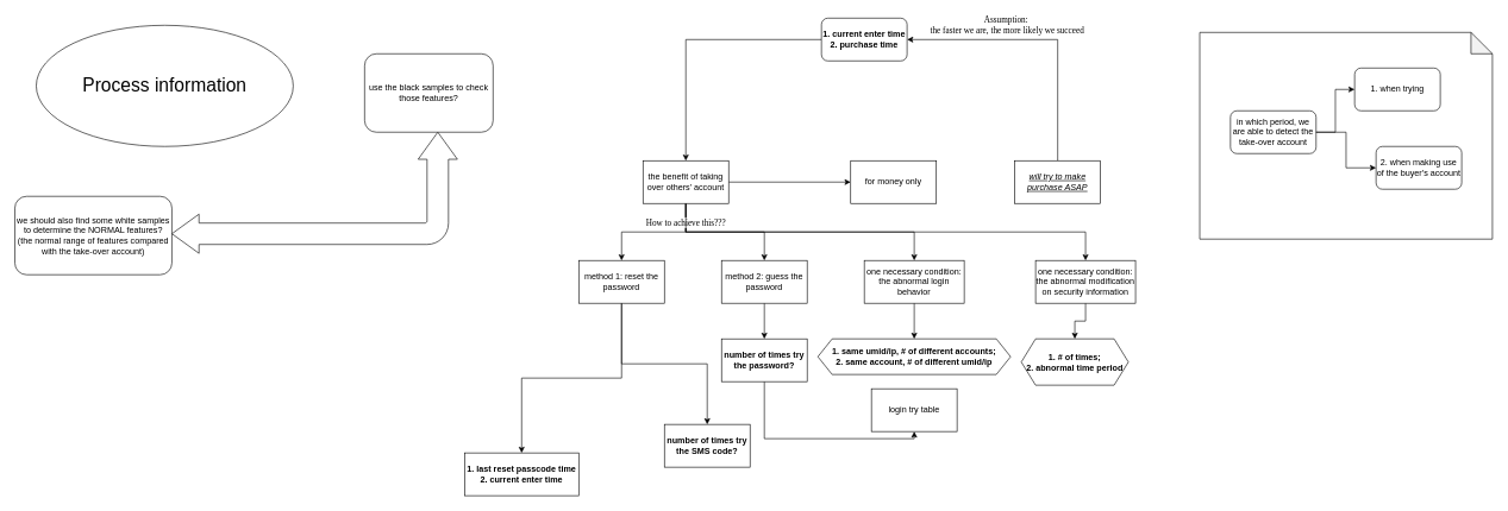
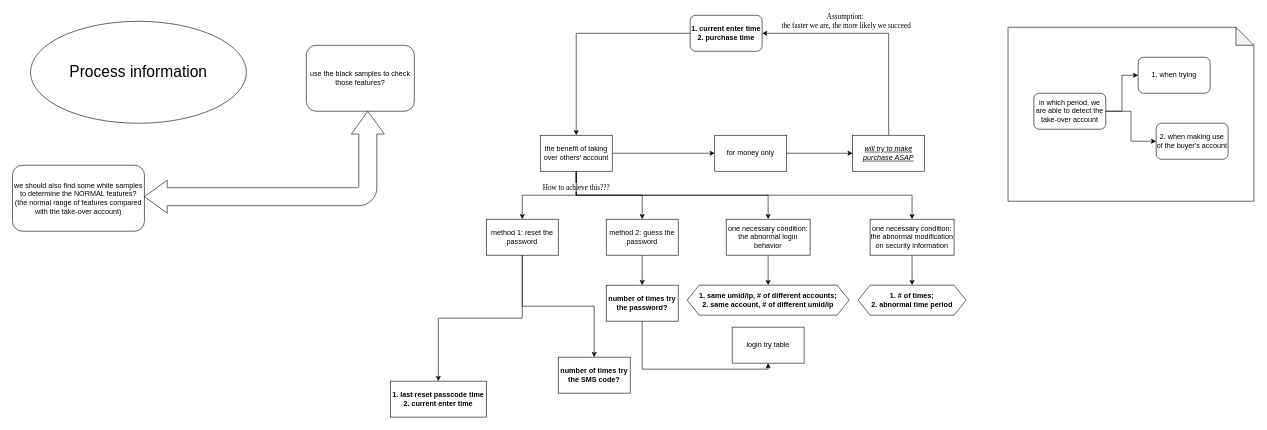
  <mxCell id="0" />
  <mxCell id="1" parent="0" />
  <mxCell id="2" style="edgeStyle=orthogonalEdgeStyle;rounded=0;orthogonalLoop=1;jettySize=auto;html=1;entryX=0.5;entryY=0;entryDx=0;entryDy=0;" parent="1" source="8" target="11" edge="1"><mxGeometry relative="1" as="geometry" /></mxCell>
  <mxCell id="3" style="edgeStyle=orthogonalEdgeStyle;rounded=0;orthogonalLoop=1;jettySize=auto;html=1;entryX=0.5;entryY=0;entryDx=0;entryDy=0;" parent="1" source="8" target="14" edge="1"><mxGeometry relative="1" as="geometry"><Array as="points"><mxPoint x="960" y="325" /><mxPoint x="1070" y="325" /></Array></mxGeometry></mxCell>
  <mxCell id="4" style="edgeStyle=orthogonalEdgeStyle;rounded=0;orthogonalLoop=1;jettySize=auto;html=1;entryX=0;entryY=0.5;entryDx=0;entryDy=0;" parent="1" source="8" target="16" edge="1"><mxGeometry relative="1" as="geometry"><mxPoint x="1430" y="305" as="targetPoint" /></mxGeometry></mxCell>
  <mxCell id="5" style="edgeStyle=orthogonalEdgeStyle;rounded=0;orthogonalLoop=1;jettySize=auto;html=1;fontFamily=Times New Roman;fontSize=12;" edge="1" parent="1" source="8"><mxGeometry relative="1" as="geometry"><mxPoint x="1280" y="365" as="targetPoint" /><Array as="points"><mxPoint x="960" y="325" /><mxPoint x="1280" y="325" /></Array></mxGeometry></mxCell>
  <mxCell id="6" value="How to achieve this???" style="edgeLabel;html=1;align=center;verticalAlign=middle;resizable=0;points=[];fontSize=12;fontFamily=Times New Roman;" vertex="1" connectable="0" parent="5"><mxGeometry x="-0.87" y="-1" relative="1" as="geometry"><mxPoint as="offset" /></mxGeometry></mxCell>
  <mxCell id="7" style="edgeStyle=orthogonalEdgeStyle;rounded=0;orthogonalLoop=1;jettySize=auto;html=1;fontFamily=Helvetica;fontSize=12;" edge="1" parent="1" source="8"><mxGeometry relative="1" as="geometry"><mxPoint x="1520" y="365" as="targetPoint" /><Array as="points"><mxPoint x="960" y="325" /><mxPoint x="1520" y="325" /></Array></mxGeometry></mxCell>
  <mxCell id="8" value="the benefit of taking over others' account" style="rounded=0;whiteSpace=wrap;html=1;" parent="1" vertex="1"><mxGeometry x="900" y="225" width="120" height="60" as="geometry" /></mxCell>
  <mxCell id="9" value="" style="edgeStyle=orthogonalEdgeStyle;rounded=0;orthogonalLoop=1;jettySize=auto;html=1;" parent="1" source="11" target="12" edge="1"><mxGeometry relative="1" as="geometry" /></mxCell>
  <mxCell id="10" style="edgeStyle=orthogonalEdgeStyle;rounded=0;orthogonalLoop=1;jettySize=auto;html=1;entryX=0.5;entryY=0;entryDx=0;entryDy=0;" edge="1" parent="1" source="11" target="23"><mxGeometry relative="1" as="geometry"><mxPoint x="870" y="735" as="targetPoint" /><Array as="points" /></mxGeometry></mxCell>
  <mxCell id="11" value="method 1: reset the password" style="whiteSpace=wrap;html=1;rounded=0;" parent="1" vertex="1"><mxGeometry x="810" y="365" width="120" height="60" as="geometry" /></mxCell>
  <mxCell id="12" value="number of times try the SMS code?" style="whiteSpace=wrap;html=1;rounded=0;fontStyle=1" parent="1" vertex="1"><mxGeometry x="930" y="595" width="120" height="60" as="geometry" /></mxCell>
  <mxCell id="13" value="" style="edgeStyle=orthogonalEdgeStyle;rounded=0;orthogonalLoop=1;jettySize=auto;html=1;" edge="1" parent="1" source="14" target="22"><mxGeometry relative="1" as="geometry" /></mxCell>
  <mxCell id="14" value="method 2: guess the password" style="whiteSpace=wrap;html=1;rounded=0;" parent="1" vertex="1"><mxGeometry x="1010" y="365" width="120" height="60" as="geometry" /></mxCell>
+ <mxCell id="15" value="" style="edgeStyle=orthogonalEdgeStyle;rounded=0;orthogonalLoop=1;jettySize=auto;html=1;" edge="1" parent="1" source="16" target="20"><mxGeometry relative="1" as="geometry" /></mxCell>
  <mxCell id="16" value="for money only" style="rounded=0;whiteSpace=wrap;html=1;" parent="1" vertex="1"><mxGeometry x="1191" y="225" width="120" height="60" as="geometry" /></mxCell>
  <mxCell id="17" value="use the black samples to check those features?" style="rounded=1;whiteSpace=wrap;html=1;" parent="1" vertex="1"><mxGeometry x="510" y="75" width="180" height="110" as="geometry" /></mxCell>
  <mxCell id="18" value="we should also find some white samples to determine the NORMAL features?&lt;br&gt;(the normal range of features compared with the take-over account)" style="rounded=1;whiteSpace=wrap;html=1;" parent="1" vertex="1"><mxGeometry x="20" y="275" width="220" height="110" as="geometry" /></mxCell>
  <mxCell id="19" style="edgeStyle=orthogonalEdgeStyle;rounded=0;orthogonalLoop=1;jettySize=auto;html=1;entryX=1;entryY=0.5;entryDx=0;entryDy=0;" edge="1" parent="1" source="20" target="25"><mxGeometry relative="1" as="geometry"><Array as="points"><mxPoint x="1481" y="55" /></Array></mxGeometry></mxCell>
  <mxCell id="20" value="will try to make purchase ASAP" style="rounded=0;whiteSpace=wrap;html=1;fontStyle=6" vertex="1" parent="1"><mxGeometry x="1421" y="225" width="120" height="60" as="geometry" /></mxCell>
  <mxCell id="21" style="edgeStyle=orthogonalEdgeStyle;rounded=0;orthogonalLoop=1;jettySize=auto;html=1;fontFamily=Helvetica;fontSize=12;" edge="1" parent="1" source="22" target="41"><mxGeometry relative="1" as="geometry"><Array as="points"><mxPoint x="1070" y="615" /></Array></mxGeometry></mxCell>
  <mxCell id="22" value="number of times try the password?" style="whiteSpace=wrap;html=1;rounded=0;fontStyle=1" vertex="1" parent="1"><mxGeometry x="1010" y="475" width="120" height="60" as="geometry" /></mxCell>
  <mxCell id="23" value="1. last reset passcode time&lt;br&gt;2. current enter time" style="rounded=0;whiteSpace=wrap;html=1;fontStyle=1" vertex="1" parent="1"><mxGeometry x="650" y="635" width="160" height="60" as="geometry" /></mxCell>
  <mxCell id="24" style="edgeStyle=orthogonalEdgeStyle;rounded=0;orthogonalLoop=1;jettySize=auto;html=1;" edge="1" parent="1" source="25" target="8"><mxGeometry relative="1" as="geometry" /></mxCell>
  <mxCell id="25" value="1. current enter time&lt;br&gt;2. purchase time" style="rounded=1;whiteSpace=wrap;html=1;fontStyle=1" vertex="1" parent="1"><mxGeometry x="1150" y="25" width="120" height="60" as="geometry" /></mxCell>
  <mxCell id="26" value="&lt;font style=&quot;font-size: 26px;&quot;&gt;Process information&lt;/font&gt;" style="ellipse;whiteSpace=wrap;html=1;" vertex="1" parent="1"><mxGeometry x="50" y="35" width="360" height="170" as="geometry" /></mxCell>
  <mxCell id="27" value="" style="html=1;shadow=0;dashed=0;align=center;verticalAlign=middle;shape=mxgraph.arrows2.bendDoubleArrow;dy=15;dx=38;arrowHead=55;rounded=1;fontSize=26;rotation=-180;" vertex="1" parent="1"><mxGeometry x="240" y="185" width="400" height="170" as="geometry" /></mxCell>
  <mxCell id="28" value="" style="shape=note;whiteSpace=wrap;html=1;backgroundOutline=1;darkOpacity=0.05;fontSize=26;container=1;" vertex="1" parent="1"><mxGeometry x="1680" y="45" width="410" height="290" as="geometry"><mxRectangle x="910" y="-1080" width="50" height="40" as="alternateBounds" /></mxGeometry></mxCell>
  <mxCell id="29" value="in which period, we are able to detect the take-over account" style="rounded=1;whiteSpace=wrap;html=1;" parent="28" vertex="1"><mxGeometry x="43" y="110" width="120" height="60" as="geometry" /></mxCell>
  <mxCell id="30" value="1. when trying" style="whiteSpace=wrap;html=1;rounded=1;" parent="28" vertex="1"><mxGeometry x="217" y="50" width="120" height="60" as="geometry" /></mxCell>
  <mxCell id="31" value="" style="edgeStyle=orthogonalEdgeStyle;rounded=0;orthogonalLoop=1;jettySize=auto;html=1;" parent="28" source="29" target="30" edge="1"><mxGeometry relative="1" as="geometry" /></mxCell>
  <mxCell id="32" value="2. when making use of the buyer's account" style="rounded=1;whiteSpace=wrap;html=1;" parent="28" vertex="1"><mxGeometry x="247" y="160" width="120" height="60" as="geometry" /></mxCell>
  <mxCell id="33" style="edgeStyle=orthogonalEdgeStyle;rounded=0;orthogonalLoop=1;jettySize=auto;html=1;" parent="28" source="29" target="32" edge="1"><mxGeometry relative="1" as="geometry"><mxPoint x="203" y="240" as="targetPoint" /></mxGeometry></mxCell>
  <mxCell id="34" value="&lt;font style=&quot;font-size: 12px;&quot;&gt;Assumption:&amp;nbsp;&lt;br&gt;the faster we are, the more likely we succeed&lt;/font&gt;" style="text;html=1;align=center;verticalAlign=middle;resizable=0;points=[];autosize=1;strokeColor=none;fillColor=none;fontSize=8;fontFamily=Times New Roman;" vertex="1" parent="1"><mxGeometry x="1295" y="20" width="230" height="30" as="geometry" /></mxCell>
  <mxCell id="35" value="" style="edgeStyle=orthogonalEdgeStyle;rounded=0;orthogonalLoop=1;jettySize=auto;html=1;fontFamily=Times New Roman;fontSize=12;" edge="1" parent="1" source="36" target="37"><mxGeometry relative="1" as="geometry" /></mxCell>
  <mxCell id="36" value="&lt;font&gt;one necessary condition:&lt;br&gt;the abnormal login behavior&lt;/font&gt;" style="rounded=0;whiteSpace=wrap;html=1;fontFamily=Helvetica;fontSize=12;" vertex="1" parent="1"><mxGeometry x="1210" y="365" width="140" height="60" as="geometry" /></mxCell>
  <mxCell id="37" value="&lt;font face=&quot;Helvetica&quot;&gt;1. same umid/ip, # of different accounts;&lt;br&gt;2. same account, # of different umid/ip&lt;/font&gt;" style="shape=hexagon;perimeter=hexagonPerimeter2;whiteSpace=wrap;html=1;fixedSize=1;fontFamily=Times New Roman;rounded=0;fontStyle=1" vertex="1" parent="1"><mxGeometry x="1145" y="475" width="270" height="50" as="geometry" /></mxCell>
  <mxCell id="38" value="" style="edgeStyle=orthogonalEdgeStyle;rounded=0;orthogonalLoop=1;jettySize=auto;html=1;fontFamily=Helvetica;fontSize=12;" edge="1" parent="1" source="39" target="40"><mxGeometry relative="1" as="geometry" /></mxCell>
  <mxCell id="39" value="&lt;font face=&quot;Helvetica&quot;&gt;one necessary condition:&lt;br&gt;the abnormal modification on security information&lt;br&gt;&lt;/font&gt;" style="rounded=0;whiteSpace=wrap;html=1;fontFamily=Times New Roman;fontSize=12;" vertex="1" parent="1"><mxGeometry x="1450" y="365" width="140" height="60" as="geometry" /></mxCell>
- <mxCell id="40" value="1. # of times;&lt;br&gt;2. abnormal time period" style="shape=hexagon;perimeter=hexagonPerimeter2;whiteSpace=wrap;html=1;fixedSize=1;fontFamily=Helvetica;rounded=0;fontStyle=1" vertex="1" parent="1"><mxGeometry x="1430" y="475" width="150" height="65" as="geometry" /></mxCell>
+ <mxCell id="40" value="1. # of times;&lt;br&gt;2. abnormal time period" style="shape=hexagon;perimeter=hexagonPerimeter2;whiteSpace=wrap;html=1;fixedSize=1;fontFamily=Helvetica;rounded=0;fontStyle=1" vertex="1" parent="1"><mxGeometry x="1430" y="475" width="180" height="50" as="geometry" /></mxCell>
  <mxCell id="41" value="login try table" style="rounded=0;whiteSpace=wrap;html=1;fontFamily=Helvetica;fontSize=12;" vertex="1" parent="1"><mxGeometry x="1220" y="545" width="120" height="60" as="geometry" /></mxCell>
